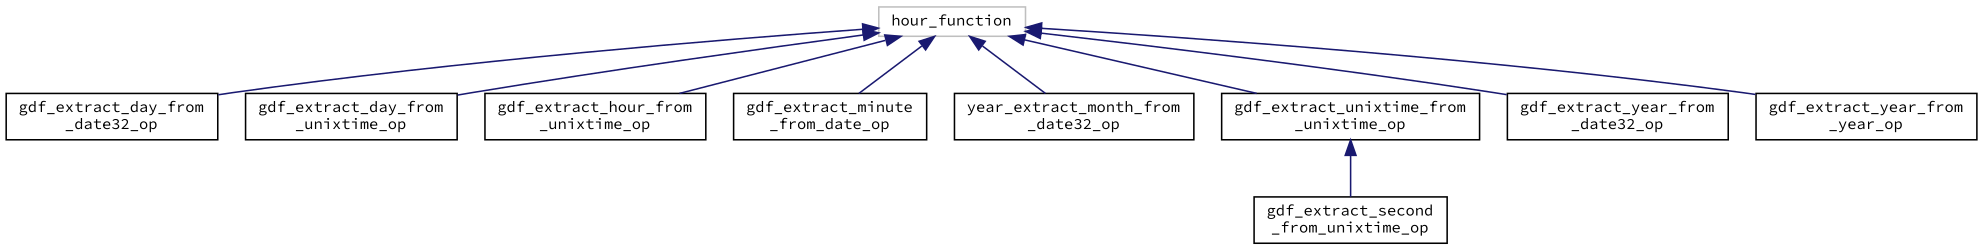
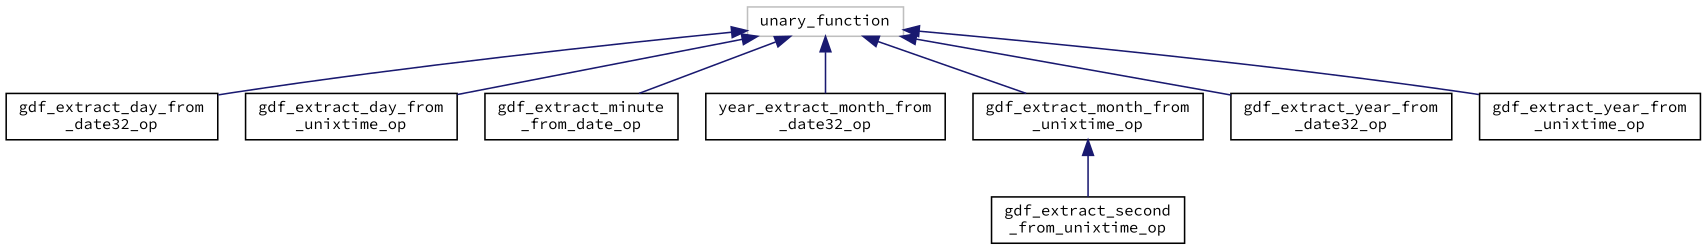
  digraph {
    fontname="Source Code Pro"
    rankdir=TB
    node [color=black fillcolor=white fontname="Source Code Pro" fontsize=10 shape=record style=filled]
    edge [color=midnightblue dir=back fontname="Source Code Pro" fontsize=10 labelfontname=Helvetica labelfontsize=10 style=solid]
-   n1 [color=grey75 height=0.2 label=hour_function width=0.4]
+   n1 [color=grey75 height=0.2 label=unary_function width=0.4]
    n2 [height=0.2 label="gdf_extract_day_from\l_date32_op" width=0.4]
    n3 [height=0.2 label="gdf_extract_day_from\l_unixtime_op" width=0.4]
-   n4 [height=0.2 label="gdf_extract_hour_from\l_unixtime_op" width=0.4]
    n5 [height=0.2 label="gdf_extract_minute\l_from_date_op" width=0.4]
    n6 [height=0.2 label="year_extract_month_from\l_date32_op" width=0.4]
-   n7 [height=0.2 label="gdf_extract_unixtime_from\l_unixtime_op" width=0.4]
+   n7 [height=0.2 label="gdf_extract_month_from\l_unixtime_op" width=0.4]
    n8 [height=0.2 label="gdf_extract_year_from\l_date32_op" width=0.4]
-   n9 [height=0.2 label="gdf_extract_year_from\l_year_op" width=0.4]
+   n9 [height=0.2 label="gdf_extract_year_from\l_unixtime_op" width=0.4]
    n10 [height=0.2 label="gdf_extract_second\l_from_unixtime_op" width=0.4]
    n1 -> n2
    n1 -> n3
-   n1 -> n4
    n1 -> n5
    n1 -> n6
    n1 -> n7
    n1 -> n8
    n1 -> n9
    n7 -> n10
  }
